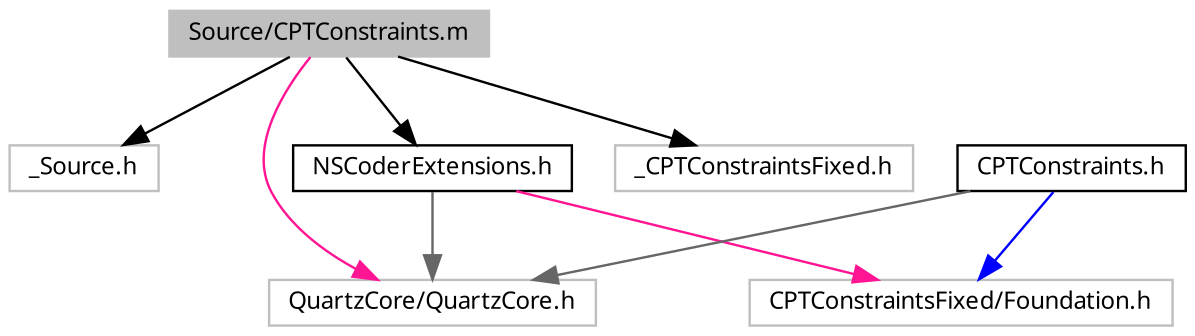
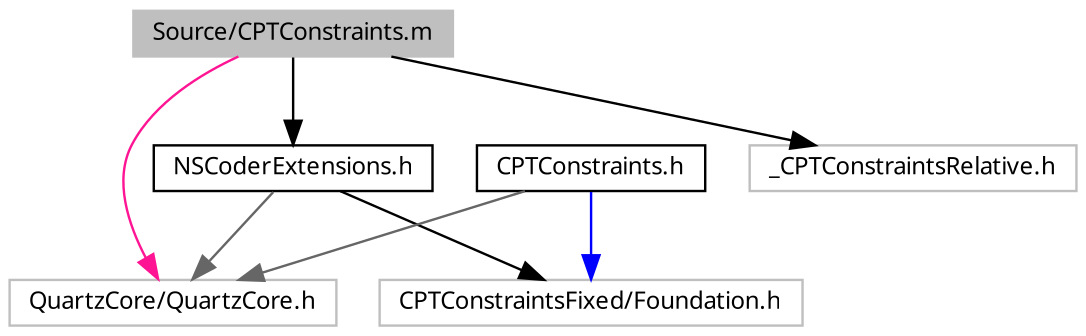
  digraph {
    fontname="Noto Sans"
    node [color=grey75 fontname="Noto Sans" fontsize=10 shape=record]
    edge [color=black fontname="Noto Sans" fontsize=10 labelfontname="Lucinda Grande" labelfontsize=10 style=solid]
    n1 [fillcolor=grey75 fontcolor=black height=0.2 label="Source/CPTConstraints.m" style=filled width=0.4]
    n2 [color=black height=0.2 label="NSCoderExtensions.h" width=0.4]
-   n3 [height=0.2 label="_CPTConstraintsFixed.h" width=0.4]
-   n4 [height=0.2 label="_Source.h" width=0.4]
+   n4 [height=0.2 label="_CPTConstraintsRelative.h" width=0.4]
    n5 [height=0.2 label="QuartzCore/QuartzCore.h" width=0.4]
    n6 [color=black height=0.2 label="CPTConstraints.h" width=0.4]
    n7 [height=0.2 label="CPTConstraintsFixed/Foundation.h" width=0.4]
    n1 -> n2
-   n1 -> n3
    n1 -> n4
    n1 -> n5 [color=deeppink]
    n2 -> n5 [color=gray40]
-   n2 -> n7 [color=deeppink]
+   n2 -> n7
    n6 -> n5 [color=gray40]
    n6 -> n7 [color=blue]
  }
